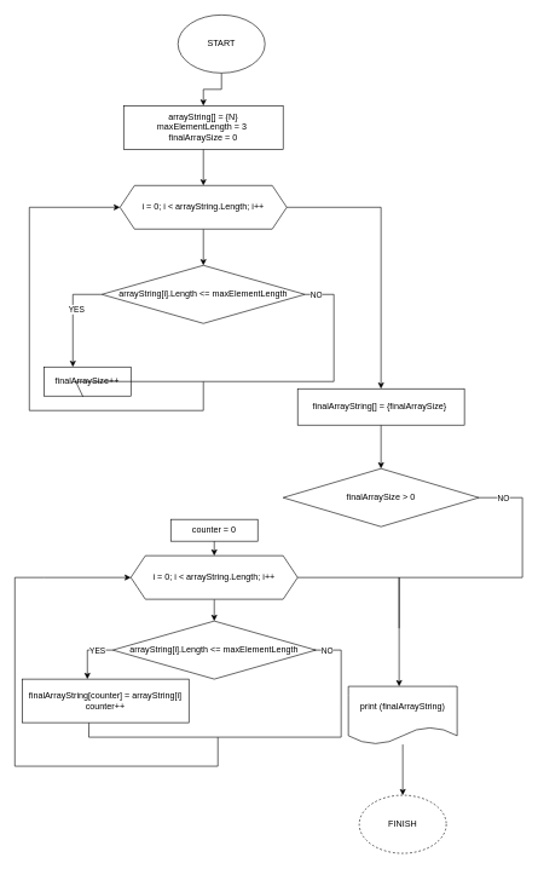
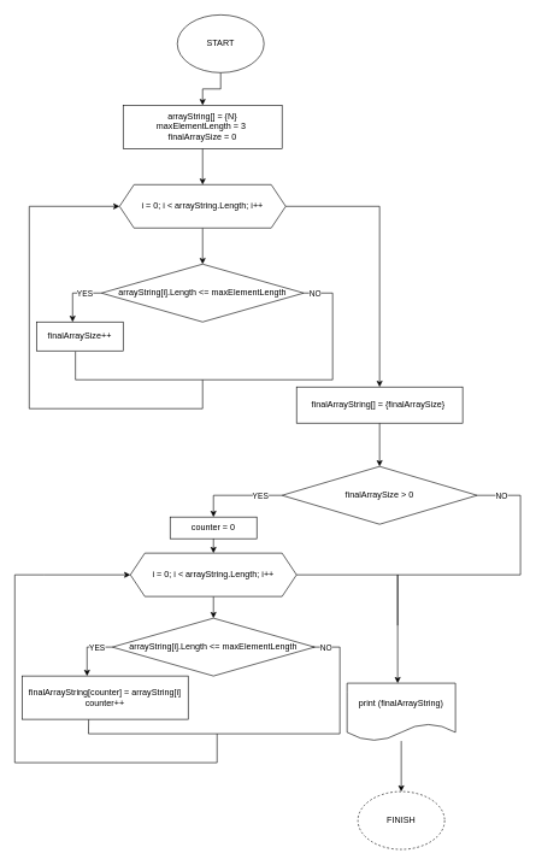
  <mxCell id="0" />
  <mxCell id="1" parent="0" />
  <mxCell id="2" value="" style="edgeStyle=orthogonalEdgeStyle;rounded=0;orthogonalLoop=1;jettySize=auto;html=1;" edge="1" parent="1" source="3" target="8"><mxGeometry relative="1" as="geometry" /></mxCell>
  <mxCell id="3" value="START" style="ellipse;whiteSpace=wrap;html=1;" vertex="1" parent="1"><mxGeometry x="245" y="20" width="120" height="80" as="geometry" /></mxCell>
  <mxCell id="4" value="" style="edgeStyle=orthogonalEdgeStyle;rounded=0;orthogonalLoop=1;jettySize=auto;html=1;" edge="1" parent="1" source="6" target="11"><mxGeometry relative="1" as="geometry" /></mxCell>
  <mxCell id="5" value="" style="edgeStyle=orthogonalEdgeStyle;rounded=0;orthogonalLoop=1;jettySize=auto;html=1;" edge="1" parent="1" source="6" target="17"><mxGeometry relative="1" as="geometry" /></mxCell>
  <mxCell id="6" value="i = 0; i &amp;lt; arrayString.Length; i++" style="shape=hexagon;perimeter=hexagonPerimeter2;whiteSpace=wrap;html=1;fixedSize=1;" vertex="1" parent="1"><mxGeometry x="165" y="255" width="230" height="60" as="geometry" /></mxCell>
  <mxCell id="7" value="" style="edgeStyle=orthogonalEdgeStyle;rounded=0;orthogonalLoop=1;jettySize=auto;html=1;" edge="1" parent="1" source="8" target="6"><mxGeometry relative="1" as="geometry" /></mxCell>
  <mxCell id="8" value="arrayString[] = {N}&lt;br&gt;maxElementLength = 3&amp;nbsp;&lt;br&gt;finalArraySize = 0" style="rounded=0;whiteSpace=wrap;html=1;" vertex="1" parent="1"><mxGeometry x="170" y="145" width="220" height="60" as="geometry" /></mxCell>
  <mxCell id="9" value="" style="edgeStyle=orthogonalEdgeStyle;rounded=0;orthogonalLoop=1;jettySize=auto;html=1;" edge="1" parent="1" source="11" target="12"><mxGeometry relative="1" as="geometry"><Array as="points"><mxPoint x="100" y="405" /></Array></mxGeometry></mxCell>
  <mxCell id="10" value="YES" style="edgeLabel;html=1;align=center;verticalAlign=middle;resizable=0;points=[];" vertex="1" connectable="0" parent="9"><mxGeometry x="-0.2" y="-4" relative="1" as="geometry"><mxPoint x="8" y="4" as="offset" /></mxGeometry></mxCell>
  <mxCell id="11" value="arrayString[i].Length &amp;lt;= maxElementLength" style="rhombus;whiteSpace=wrap;html=1;" vertex="1" parent="1"><mxGeometry x="140" y="365" width="280" height="80" as="geometry" /></mxCell>
- <mxCell id="12" value="finalArraySize++" style="whiteSpace=wrap;html=1;" vertex="1" parent="1"><mxGeometry x="60" y="505" width="120" height="40" as="geometry" /></mxCell>
+ <mxCell id="12" value="finalArraySize++" style="whiteSpace=wrap;html=1;" vertex="1" parent="1"><mxGeometry x="50" y="445" width="120" height="40" as="geometry" /></mxCell>
  <mxCell id="13" value="" style="endArrow=classic;html=1;rounded=0;exitX=1;exitY=0.5;exitDx=0;exitDy=0;entryX=0;entryY=0.5;entryDx=0;entryDy=0;" edge="1" parent="1" source="11" target="6"><mxGeometry width="50" height="50" relative="1" as="geometry"><mxPoint x="350" y="405" as="sourcePoint" /><mxPoint x="280" y="595" as="targetPoint" /><Array as="points"><mxPoint x="460" y="405" /><mxPoint x="460" y="525" /><mxPoint x="280" y="525" /><mxPoint x="280" y="565" /><mxPoint x="40" y="565" /><mxPoint x="40" y="285" /></Array></mxGeometry></mxCell>
  <mxCell id="14" value="NO" style="edgeLabel;html=1;align=center;verticalAlign=middle;resizable=0;points=[];" vertex="1" connectable="0" parent="13"><mxGeometry x="-0.776" relative="1" as="geometry"><mxPoint x="-25" y="-75" as="offset" /></mxGeometry></mxCell>
  <mxCell id="15" value="" style="endArrow=none;html=1;rounded=0;exitX=0.45;exitY=1.025;exitDx=0;exitDy=0;exitPerimeter=0;" edge="1" parent="1" source="12"><mxGeometry width="50" height="50" relative="1" as="geometry"><mxPoint x="350" y="405" as="sourcePoint" /><mxPoint x="280" y="525" as="targetPoint" /><Array as="points"><mxPoint x="104" y="525" /></Array></mxGeometry></mxCell>
  <mxCell id="16" value="" style="edgeStyle=orthogonalEdgeStyle;rounded=0;orthogonalLoop=1;jettySize=auto;html=1;" edge="1" parent="1" source="17" target="35"><mxGeometry relative="1" as="geometry" /></mxCell>
  <mxCell id="17" value="finalArrayString[] = {finalArraySize}&amp;nbsp;" style="whiteSpace=wrap;html=1;" vertex="1" parent="1"><mxGeometry x="410" y="535" width="230" height="50" as="geometry" /></mxCell>
  <mxCell id="18" value="" style="edgeStyle=orthogonalEdgeStyle;rounded=0;orthogonalLoop=1;jettySize=auto;html=1;" edge="1" parent="1" source="20"><mxGeometry relative="1" as="geometry"><mxPoint x="295" y="855" as="targetPoint" /></mxGeometry></mxCell>
  <mxCell id="19" value="" style="edgeStyle=orthogonalEdgeStyle;rounded=0;orthogonalLoop=1;jettySize=auto;html=1;" edge="1" parent="1" source="20" target="26"><mxGeometry relative="1" as="geometry"><Array as="points"><mxPoint x="550" y="795" /></Array></mxGeometry></mxCell>
  <mxCell id="20" value="i = 0; i &amp;lt; arrayString.Length; i++" style="shape=hexagon;perimeter=hexagonPerimeter2;whiteSpace=wrap;html=1;fixedSize=1;" vertex="1" parent="1"><mxGeometry x="180" y="765" width="230" height="60" as="geometry" /></mxCell>
  <mxCell id="21" value="finalArrayString[counter] = arrayString[i]&lt;br&gt;counter++" style="whiteSpace=wrap;html=1;" vertex="1" parent="1"><mxGeometry x="30" y="935" width="230" height="60" as="geometry" /></mxCell>
  <mxCell id="22" value="" style="endArrow=classic;html=1;rounded=0;exitX=1;exitY=0.5;exitDx=0;exitDy=0;entryX=0;entryY=0.5;entryDx=0;entryDy=0;" edge="1" parent="1" target="20"><mxGeometry width="50" height="50" relative="1" as="geometry"><mxPoint x="385" y="895" as="sourcePoint" /><mxPoint x="185" y="775" as="targetPoint" /><Array as="points"><mxPoint x="470" y="895" /><mxPoint x="470" y="975" /><mxPoint x="470" y="1015" /><mxPoint x="300" y="1015" /><mxPoint x="300" y="1055" /><mxPoint x="20" y="1055" /><mxPoint x="20" y="795" /><mxPoint x="60" y="795" /></Array></mxGeometry></mxCell>
  <mxCell id="23" value="NO" style="edgeLabel;html=1;align=center;verticalAlign=middle;resizable=0;points=[];" vertex="1" connectable="0" parent="22"><mxGeometry x="-0.884" relative="1" as="geometry"><mxPoint as="offset" /></mxGeometry></mxCell>
  <mxCell id="24" value="" style="endArrow=none;html=1;rounded=0;exitX=0.401;exitY=1.004;exitDx=0;exitDy=0;exitPerimeter=0;" edge="1" parent="1" source="21"><mxGeometry width="50" height="50" relative="1" as="geometry"><mxPoint x="370" y="895" as="sourcePoint" /><mxPoint x="300" y="1015" as="targetPoint" /><Array as="points"><mxPoint x="122" y="1015" /></Array></mxGeometry></mxCell>
  <mxCell id="25" value="" style="edgeStyle=orthogonalEdgeStyle;rounded=0;orthogonalLoop=1;jettySize=auto;html=1;" edge="1" parent="1" source="26" target="27"><mxGeometry relative="1" as="geometry" /></mxCell>
  <mxCell id="26" value="print (finalArrayString)" style="shape=document;whiteSpace=wrap;html=1;boundedLbl=1;" vertex="1" parent="1"><mxGeometry x="480" y="945" width="150" height="80" as="geometry" /></mxCell>
  <mxCell id="27" value="FINISH" style="ellipse;whiteSpace=wrap;html=1;dashed=1;" vertex="1" parent="1"><mxGeometry x="495" y="1095" width="120" height="80" as="geometry" /></mxCell>
  <mxCell id="28" value="" style="edgeStyle=orthogonalEdgeStyle;rounded=0;orthogonalLoop=1;jettySize=auto;html=1;" edge="1" parent="1" source="30"><mxGeometry relative="1" as="geometry"><mxPoint x="120" y="935" as="targetPoint" /><Array as="points"><mxPoint x="120" y="895" /></Array></mxGeometry></mxCell>
  <mxCell id="29" value="YES" style="edgeLabel;html=1;align=center;verticalAlign=middle;resizable=0;points=[];" vertex="1" connectable="0" parent="28"><mxGeometry x="-0.2" y="-4" relative="1" as="geometry"><mxPoint x="8" y="4" as="offset" /></mxGeometry></mxCell>
  <mxCell id="30" value="arrayString[i].Length &amp;lt;= maxElementLength" style="rhombus;whiteSpace=wrap;html=1;" vertex="1" parent="1"><mxGeometry x="155" y="855" width="280" height="80" as="geometry" /></mxCell>
  <mxCell id="31" style="edgeStyle=orthogonalEdgeStyle;rounded=0;orthogonalLoop=1;jettySize=auto;html=1;exitX=1;exitY=0.5;exitDx=0;exitDy=0;endArrow=none;endFill=0;" edge="1" parent="1" source="35"><mxGeometry x="-0.569" y="-40" relative="1" as="geometry"><mxPoint x="550" y="865" as="targetPoint" /><Array as="points"><mxPoint x="720" y="685" /><mxPoint x="720" y="795" /><mxPoint x="550" y="795" /></Array><mxPoint as="offset" /></mxGeometry></mxCell>
  <mxCell id="32" value="NO" style="edgeLabel;html=1;align=center;verticalAlign=middle;resizable=0;points=[];" vertex="1" connectable="0" parent="31"><mxGeometry x="-0.924" relative="1" as="geometry"><mxPoint x="17" as="offset" /></mxGeometry></mxCell>
+ <mxCell id="33" style="edgeStyle=none;rounded=0;orthogonalLoop=1;jettySize=auto;html=1;entryX=0.5;entryY=0;entryDx=0;entryDy=0;endArrow=classic;endFill=1;" edge="1" parent="1" source="35" target="36"><mxGeometry relative="1" as="geometry"><Array as="points"><mxPoint x="295" y="685" /></Array></mxGeometry></mxCell>
+ <mxCell id="34" value="YES" style="edgeLabel;html=1;align=center;verticalAlign=middle;resizable=0;points=[];" vertex="1" connectable="0" parent="33"><mxGeometry x="-0.504" y="1" relative="1" as="geometry"><mxPoint y="-1" as="offset" /></mxGeometry></mxCell>
  <mxCell id="35" value="finalArraySize &amp;gt; 0" style="rhombus;whiteSpace=wrap;html=1;" vertex="1" parent="1"><mxGeometry x="390" y="645" width="270" height="80" as="geometry" /></mxCell>
  <mxCell id="36" value="counter = 0" style="whiteSpace=wrap;html=1;" vertex="1" parent="1"><mxGeometry x="235" y="715" width="120" height="30" as="geometry" /></mxCell>
  <mxCell id="37" value="" style="endArrow=classic;html=1;rounded=0;entryX=0.5;entryY=0;entryDx=0;entryDy=0;exitX=0.5;exitY=1;exitDx=0;exitDy=0;" edge="1" parent="1" source="36" target="20"><mxGeometry width="50" height="50" relative="1" as="geometry"><mxPoint x="505" y="765" as="sourcePoint" /><mxPoint x="555" y="715" as="targetPoint" /></mxGeometry></mxCell>
